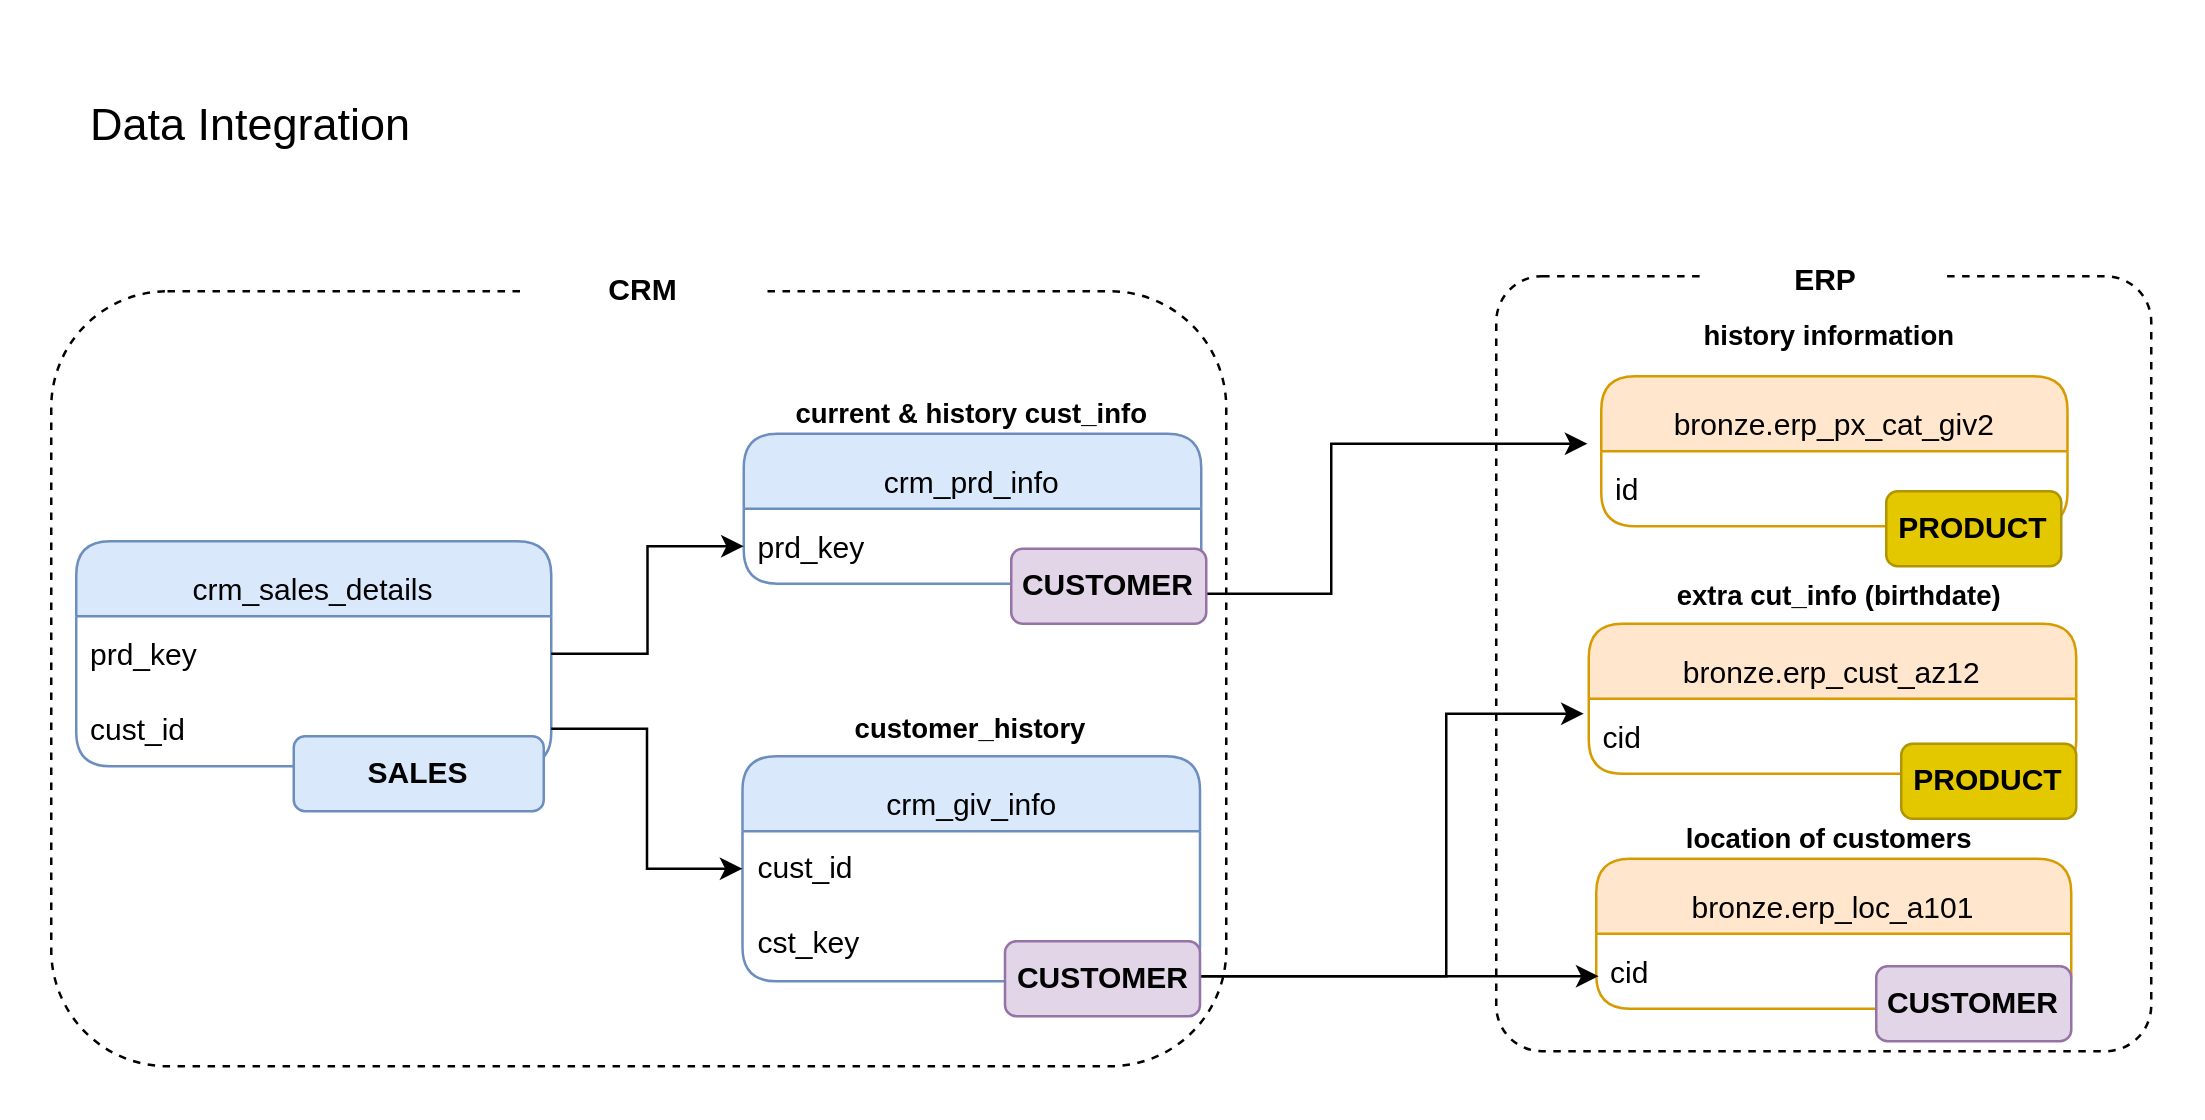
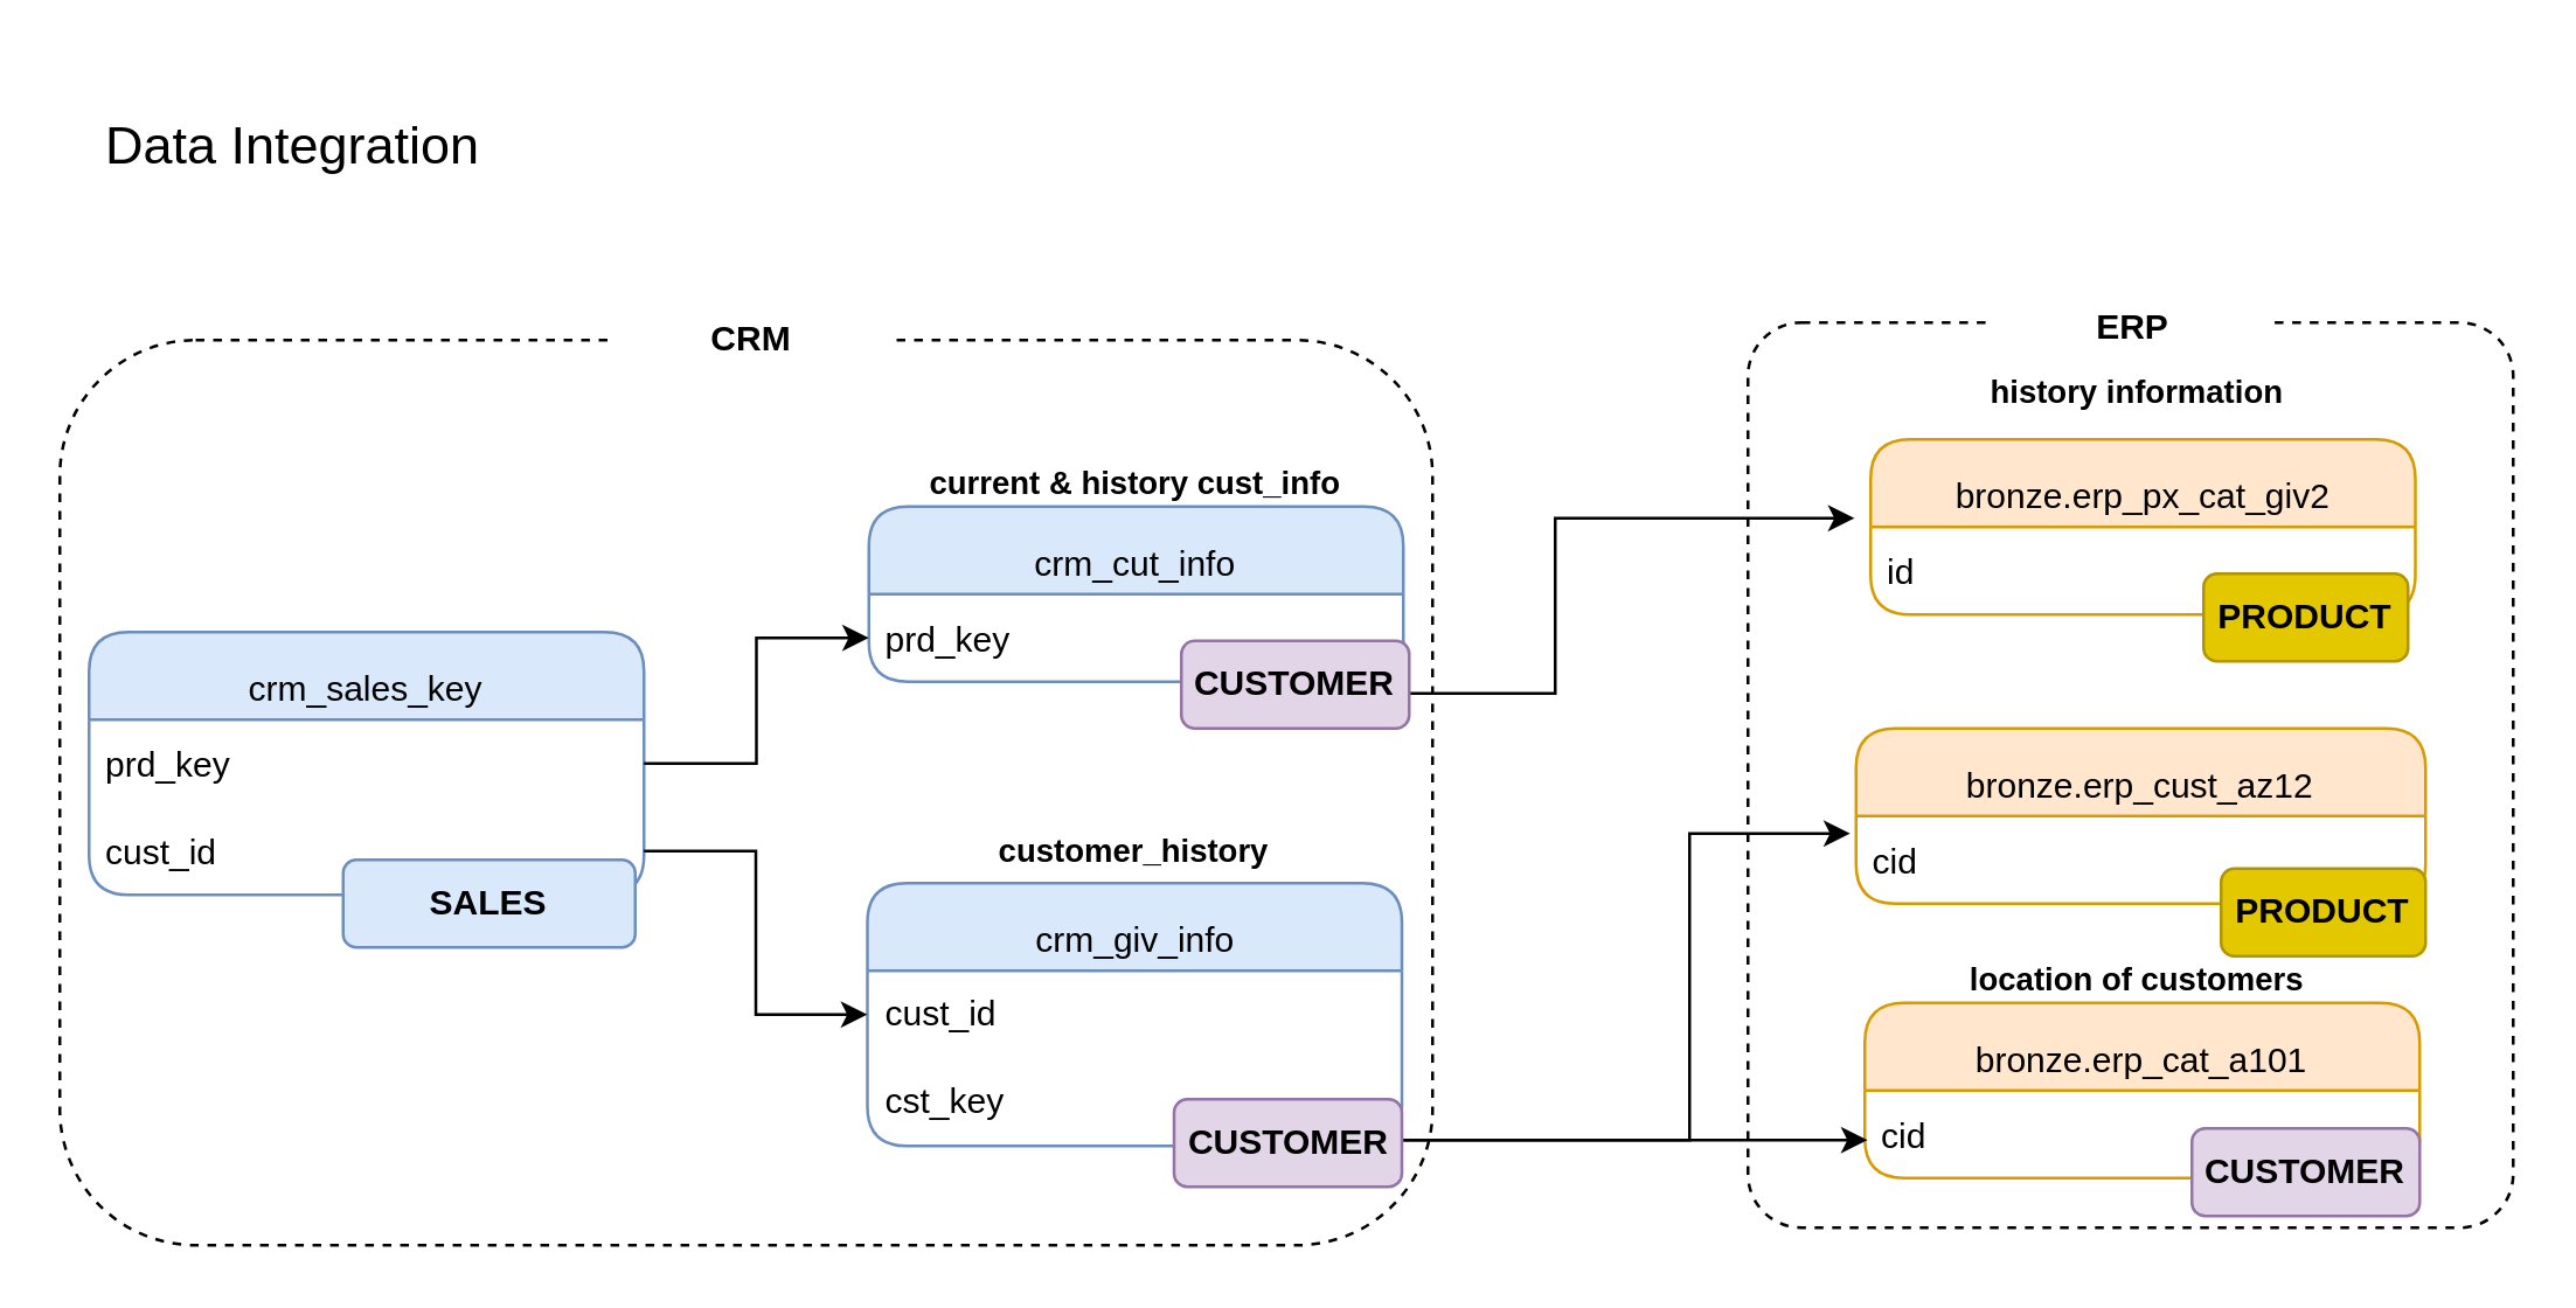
  <mxCell id="0" />
  <mxCell id="1" parent="0" />
  <mxCell id="2" value="" style="rounded=1;whiteSpace=wrap;html=1;arcSize=7;dashed=1;" parent="1" vertex="1"><mxGeometry x="598" y="110" width="262" height="310" as="geometry" /></mxCell>
  <mxCell id="3" value="" style="rounded=1;whiteSpace=wrap;html=1;fillColor=none;dashed=1;" parent="1" vertex="1"><mxGeometry x="20" y="116" width="470" height="310" as="geometry" /></mxCell>
  <mxCell id="4" value="&lt;font style=&quot;font-size: 11px;&quot;&gt;&lt;b style=&quot;&quot;&gt;customer_history&lt;/b&gt;&lt;/font&gt;" style="text;html=1;align=center;verticalAlign=middle;whiteSpace=wrap;rounded=0;" parent="1" vertex="1"><mxGeometry x="303" y="286" width="170" height="9" as="geometry" /></mxCell>
- <mxCell id="5" value="&lt;font style=&quot;font-size: 12px;&quot;&gt;crm_prd_info&lt;/font&gt;" style="swimlane;fontStyle=0;childLayout=stackLayout;horizontal=1;startSize=30;horizontalStack=0;resizeParent=1;resizeParentMax=0;resizeLast=0;collapsible=1;marginBottom=0;whiteSpace=wrap;html=1;rounded=1;fillColor=#dae8fc;strokeColor=#6c8ebf;fontSize=26;" parent="1" vertex="1"><mxGeometry x="297" y="173" width="183" height="60" as="geometry" /></mxCell>
+ <mxCell id="5" value="&lt;font style=&quot;font-size: 12px;&quot;&gt;crm_cut_info&lt;/font&gt;" style="swimlane;fontStyle=0;childLayout=stackLayout;horizontal=1;startSize=30;horizontalStack=0;resizeParent=1;resizeParentMax=0;resizeLast=0;collapsible=1;marginBottom=0;whiteSpace=wrap;html=1;rounded=1;fillColor=#dae8fc;strokeColor=#6c8ebf;fontSize=26;" parent="1" vertex="1"><mxGeometry x="297" y="173" width="183" height="60" as="geometry" /></mxCell>
  <mxCell id="6" value="&lt;font style=&quot;font-size: 12px;&quot;&gt;prd_key&lt;/font&gt;" style="text;strokeColor=none;fillColor=none;align=left;verticalAlign=middle;spacingLeft=4;spacingRight=4;overflow=hidden;points=[[0,0.5],[1,0.5]];portConstraint=eastwest;rotatable=0;whiteSpace=wrap;html=1;fontSize=14;" parent="5" vertex="1"><mxGeometry y="30" width="183" height="30" as="geometry" /></mxCell>
  <mxCell id="7" value="&lt;font style=&quot;font-size: 11px;&quot;&gt;&lt;b&gt;current &amp;amp; history cust_info&lt;/b&gt;&lt;/font&gt;" style="text;html=1;align=center;verticalAlign=middle;whiteSpace=wrap;rounded=0;" parent="1" vertex="1"><mxGeometry x="304.5" y="156" width="167" height="17" as="geometry" /></mxCell>
- <mxCell id="8" value="&lt;font style=&quot;font-size: 12px;&quot;&gt;crm_sales_details&lt;/font&gt;" style="swimlane;fontStyle=0;childLayout=stackLayout;horizontal=1;startSize=30;horizontalStack=0;resizeParent=1;resizeParentMax=0;resizeLast=0;collapsible=1;marginBottom=0;whiteSpace=wrap;html=1;rounded=1;fillColor=#dae8fc;strokeColor=#6c8ebf;fontSize=26;" parent="1" vertex="1"><mxGeometry x="30" y="216" width="190" height="90" as="geometry" /></mxCell>
+ <mxCell id="8" value="&lt;font style=&quot;font-size: 12px;&quot;&gt;crm_sales_key&lt;/font&gt;" style="swimlane;fontStyle=0;childLayout=stackLayout;horizontal=1;startSize=30;horizontalStack=0;resizeParent=1;resizeParentMax=0;resizeLast=0;collapsible=1;marginBottom=0;whiteSpace=wrap;html=1;rounded=1;fillColor=#dae8fc;strokeColor=#6c8ebf;fontSize=26;" parent="1" vertex="1"><mxGeometry x="30" y="216" width="190" height="90" as="geometry" /></mxCell>
  <mxCell id="9" value="&lt;font style=&quot;font-size: 12px;&quot;&gt;prd_key&lt;/font&gt;" style="text;strokeColor=none;fillColor=none;align=left;verticalAlign=middle;spacingLeft=4;spacingRight=4;overflow=hidden;points=[[0,0.5],[1,0.5]];portConstraint=eastwest;rotatable=0;whiteSpace=wrap;html=1;fontSize=14;" parent="8" vertex="1"><mxGeometry y="30" width="190" height="30" as="geometry" /></mxCell>
  <mxCell id="10" value="&lt;font style=&quot;font-size: 12px;&quot;&gt;cust_id&lt;/font&gt;" style="text;strokeColor=none;fillColor=none;align=left;verticalAlign=middle;spacingLeft=4;spacingRight=4;overflow=hidden;points=[[0,0.5],[1,0.5]];portConstraint=eastwest;rotatable=0;whiteSpace=wrap;html=1;fontSize=14;" parent="8" vertex="1"><mxGeometry y="60" width="190" height="30" as="geometry" /></mxCell>
  <mxCell id="11" value="&lt;font style=&quot;font-size: 12px;&quot;&gt;crm_giv_info&lt;/font&gt;" style="swimlane;fontStyle=0;childLayout=stackLayout;horizontal=1;startSize=30;horizontalStack=0;resizeParent=1;resizeParentMax=0;resizeLast=0;collapsible=1;marginBottom=0;whiteSpace=wrap;html=1;rounded=1;fillColor=#dae8fc;strokeColor=#6c8ebf;fontSize=26;" parent="1" vertex="1"><mxGeometry x="296.5" y="302" width="183" height="90" as="geometry" /></mxCell>
  <mxCell id="12" value="cust_id" style="text;strokeColor=none;fillColor=none;align=left;verticalAlign=middle;spacingLeft=4;spacingRight=4;overflow=hidden;points=[[0,0.5],[1,0.5]];portConstraint=eastwest;rotatable=0;whiteSpace=wrap;html=1;fontSize=12;" parent="11" vertex="1"><mxGeometry y="30" width="183" height="30" as="geometry" /></mxCell>
  <mxCell id="13" value="cst_key" style="text;strokeColor=none;fillColor=none;align=left;verticalAlign=middle;spacingLeft=4;spacingRight=4;overflow=hidden;points=[[0,0.5],[1,0.5]];portConstraint=eastwest;rotatable=0;whiteSpace=wrap;html=1;fontSize=12;" parent="11" vertex="1"><mxGeometry y="60" width="183" height="30" as="geometry" /></mxCell>
  <mxCell id="14" style="edgeStyle=orthogonalEdgeStyle;rounded=0;orthogonalLoop=1;jettySize=auto;html=1;entryX=0;entryY=0.5;entryDx=0;entryDy=0;" parent="1" source="10" target="12" edge="1"><mxGeometry relative="1" as="geometry" /></mxCell>
  <mxCell id="15" style="edgeStyle=orthogonalEdgeStyle;rounded=0;orthogonalLoop=1;jettySize=auto;html=1;entryX=0;entryY=0.5;entryDx=0;entryDy=0;" parent="1" source="9" target="6" edge="1"><mxGeometry relative="1" as="geometry" /></mxCell>
  <mxCell id="16" value="&lt;font style=&quot;font-size: 12px;&quot;&gt;bronze.erp_cust_az12&lt;/font&gt;" style="swimlane;fontStyle=0;childLayout=stackLayout;horizontal=1;startSize=30;horizontalStack=0;resizeParent=1;resizeParentMax=0;resizeLast=0;collapsible=1;marginBottom=0;whiteSpace=wrap;html=1;rounded=1;fillColor=#ffe6cc;strokeColor=#d79b00;fontSize=26;" parent="1" vertex="1"><mxGeometry x="635" y="249" width="195" height="60" as="geometry" /></mxCell>
  <mxCell id="17" value="&lt;font style=&quot;font-size: 12px;&quot;&gt;cid&lt;/font&gt;" style="text;strokeColor=none;fillColor=none;align=left;verticalAlign=middle;spacingLeft=4;spacingRight=4;overflow=hidden;points=[[0,0.5],[1,0.5]];portConstraint=eastwest;rotatable=0;whiteSpace=wrap;html=1;fontSize=14;" parent="16" vertex="1"><mxGeometry y="30" width="195" height="30" as="geometry" /></mxCell>
- <mxCell id="18" value="&lt;font style=&quot;font-size: 11px;&quot;&gt;&lt;b&gt;extra cut_info (birthdate)&lt;/b&gt;&lt;/font&gt;" style="text;html=1;align=center;verticalAlign=middle;whiteSpace=wrap;rounded=0;" parent="1" vertex="1"><mxGeometry x="652" y="230" width="167" height="15" as="geometry" /></mxCell>
  <mxCell id="19" style="edgeStyle=orthogonalEdgeStyle;rounded=0;orthogonalLoop=1;jettySize=auto;html=1;entryX=0;entryY=0.5;entryDx=0;entryDy=0;" parent="1" edge="1"><mxGeometry relative="1" as="geometry"><mxPoint x="458" y="390" as="sourcePoint" /><mxPoint x="633" y="285" as="targetPoint" /><Array as="points"><mxPoint x="578" y="390" /><mxPoint x="578" y="285" /></Array></mxGeometry></mxCell>
  <mxCell id="20" value="&lt;font style=&quot;font-size: 11px;&quot;&gt;&lt;b&gt;location of customers&lt;/b&gt;&lt;/font&gt;" style="text;html=1;align=center;verticalAlign=middle;whiteSpace=wrap;rounded=0;" parent="1" vertex="1"><mxGeometry x="647.5" y="326" width="167" height="17" as="geometry" /></mxCell>
- <mxCell id="21" value="&lt;font style=&quot;font-size: 12px;&quot;&gt;bronze.erp_loc_a101&lt;/font&gt;" style="swimlane;fontStyle=0;childLayout=stackLayout;horizontal=1;startSize=30;horizontalStack=0;resizeParent=1;resizeParentMax=0;resizeLast=0;collapsible=1;marginBottom=0;whiteSpace=wrap;html=1;rounded=1;fillColor=#ffe6cc;strokeColor=#d79b00;fontSize=26;" parent="1" vertex="1"><mxGeometry x="638" y="343" width="190" height="60" as="geometry" /></mxCell>
+ <mxCell id="21" value="&lt;font style=&quot;font-size: 12px;&quot;&gt;bronze.erp_cat_a101&lt;/font&gt;" style="swimlane;fontStyle=0;childLayout=stackLayout;horizontal=1;startSize=30;horizontalStack=0;resizeParent=1;resizeParentMax=0;resizeLast=0;collapsible=1;marginBottom=0;whiteSpace=wrap;html=1;rounded=1;fillColor=#ffe6cc;strokeColor=#d79b00;fontSize=26;" parent="1" vertex="1"><mxGeometry x="638" y="343" width="190" height="60" as="geometry" /></mxCell>
  <mxCell id="22" value="&lt;font style=&quot;font-size: 12px;&quot;&gt;cid&lt;/font&gt;" style="text;strokeColor=none;fillColor=none;align=left;verticalAlign=middle;spacingLeft=4;spacingRight=4;overflow=hidden;points=[[0,0.5],[1,0.5]];portConstraint=eastwest;rotatable=0;whiteSpace=wrap;html=1;fontSize=14;" parent="21" vertex="1"><mxGeometry y="30" width="190" height="30" as="geometry" /></mxCell>
  <mxCell id="23" value="&lt;font style=&quot;font-size: 11px;&quot;&gt;&lt;b&gt;history information&lt;/b&gt;&lt;/font&gt;" style="text;html=1;align=center;verticalAlign=middle;whiteSpace=wrap;rounded=0;" parent="1" vertex="1"><mxGeometry x="648" y="126" width="167" height="16" as="geometry" /></mxCell>
  <mxCell id="24" value="&lt;font style=&quot;font-size: 12px;&quot;&gt;bronze.erp_px_cat_giv2&lt;/font&gt;" style="swimlane;fontStyle=0;childLayout=stackLayout;horizontal=1;startSize=30;horizontalStack=0;resizeParent=1;resizeParentMax=0;resizeLast=0;collapsible=1;marginBottom=0;whiteSpace=wrap;html=1;rounded=1;fillColor=#ffe6cc;strokeColor=#d79b00;fontSize=26;" parent="1" vertex="1"><mxGeometry x="640" y="150" width="186.5" height="60" as="geometry" /></mxCell>
  <mxCell id="25" value="&lt;font style=&quot;font-size: 12px;&quot;&gt;id&lt;/font&gt;" style="text;strokeColor=none;fillColor=none;align=left;verticalAlign=middle;spacingLeft=4;spacingRight=4;overflow=hidden;points=[[0,0.5],[1,0.5]];portConstraint=eastwest;rotatable=0;whiteSpace=wrap;html=1;fontSize=14;" parent="24" vertex="1"><mxGeometry y="30" width="186.5" height="30" as="geometry" /></mxCell>
  <mxCell id="26" style="edgeStyle=orthogonalEdgeStyle;rounded=0;orthogonalLoop=1;jettySize=auto;html=1;entryX=0;entryY=0.5;entryDx=0;entryDy=0;" parent="1" edge="1"><mxGeometry relative="1" as="geometry"><mxPoint x="471" y="237" as="sourcePoint" /><mxPoint x="634.5" y="177" as="targetPoint" /><Array as="points"><mxPoint x="532" y="237" /><mxPoint x="532" y="177" /></Array></mxGeometry></mxCell>
  <mxCell id="27" value="&lt;b&gt;CRM&lt;/b&gt;" style="rounded=0;whiteSpace=wrap;html=1;strokeColor=none;" parent="1" vertex="1"><mxGeometry x="208.5" y="96" width="96" height="40" as="geometry" /></mxCell>
  <mxCell id="28" style="edgeStyle=orthogonalEdgeStyle;rounded=0;orthogonalLoop=1;jettySize=auto;html=1;entryX=0.026;entryY=0.733;entryDx=0;entryDy=0;entryPerimeter=0;" parent="1" edge="1"><mxGeometry relative="1" as="geometry"><mxPoint x="475.5" y="389.99" as="sourcePoint" /><mxPoint x="638.94" y="389.99" as="targetPoint" /></mxGeometry></mxCell>
  <mxCell id="29" value="&lt;b&gt;ERP&lt;/b&gt;" style="rounded=0;whiteSpace=wrap;html=1;strokeColor=none;" parent="1" vertex="1"><mxGeometry x="682" y="100" width="96" height="23" as="geometry" /></mxCell>
  <mxCell id="30" value="&lt;b&gt;SALES&lt;/b&gt;" style="rounded=1;whiteSpace=wrap;html=1;fillColor=#dae8fc;strokeColor=#6c8ebf;" vertex="1" parent="1"><mxGeometry x="117" y="294" width="100" height="30" as="geometry" /></mxCell>
  <mxCell id="31" value="&lt;b&gt;CUSTOMER&lt;/b&gt;" style="rounded=1;whiteSpace=wrap;html=1;fillColor=#e1d5e7;strokeColor=#9673a6;" vertex="1" parent="1"><mxGeometry x="750" y="386" width="78" height="30" as="geometry" /></mxCell>
  <mxCell id="32" value="&lt;b&gt;PRODUCT&lt;/b&gt;" style="rounded=1;whiteSpace=wrap;html=1;fillColor=#e3c800;strokeColor=#B09500;fontColor=#000000;" vertex="1" parent="1"><mxGeometry x="760" y="297" width="70" height="30" as="geometry" /></mxCell>
  <mxCell id="33" value="&lt;b&gt;CUSTOMER&lt;/b&gt;" style="rounded=1;whiteSpace=wrap;html=1;fillColor=#e1d5e7;strokeColor=#9673a6;" vertex="1" parent="1"><mxGeometry x="401.5" y="376" width="78" height="30" as="geometry" /></mxCell>
  <mxCell id="34" value="&lt;b&gt;CUSTOMER&lt;/b&gt;" style="rounded=1;whiteSpace=wrap;html=1;fillColor=#e1d5e7;strokeColor=#9673a6;" vertex="1" parent="1"><mxGeometry x="404" y="219" width="78" height="30" as="geometry" /></mxCell>
  <mxCell id="35" value="&lt;b&gt;PRODUCT&lt;/b&gt;" style="rounded=1;whiteSpace=wrap;html=1;fillColor=#e3c800;strokeColor=#B09500;fontColor=#000000;" vertex="1" parent="1"><mxGeometry x="754" y="196" width="70" height="30" as="geometry" /></mxCell>
  <mxCell id="36" value="&lt;font style=&quot;font-size: 18px;&quot;&gt;Data Integration&lt;/font&gt;" style="rounded=0;whiteSpace=wrap;html=1;strokeColor=none;" vertex="1" parent="1"><mxGeometry x="30" y="20" width="140" height="60" as="geometry" /></mxCell>
